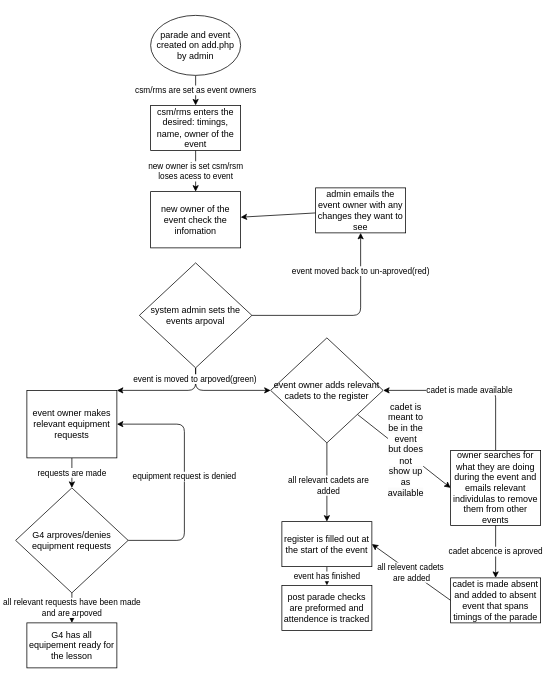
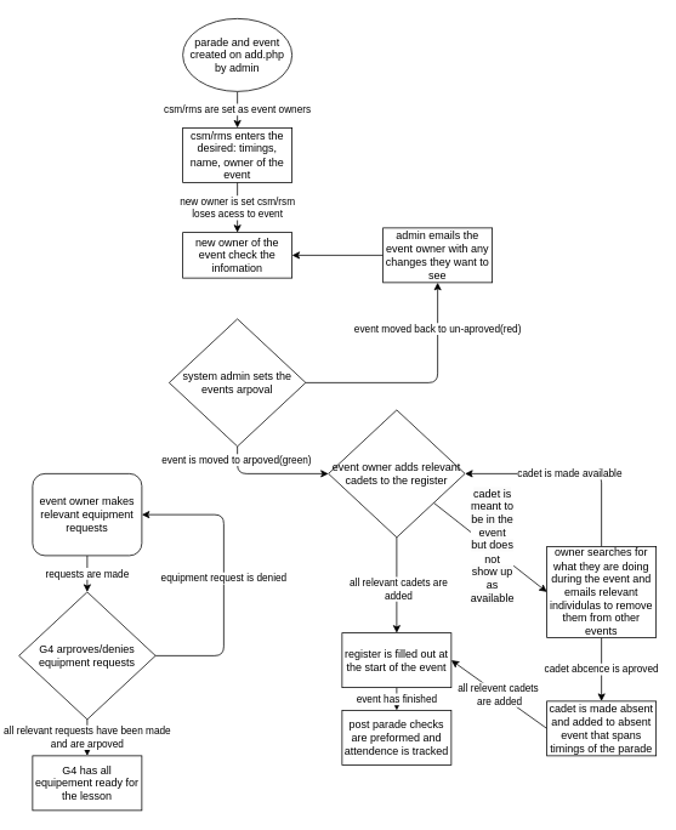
  <mxCell id="0" />
  <mxCell id="1" parent="0" />
  <mxCell id="2" value="csm/rms are set as event owners" style="edgeStyle=none;html=1;" parent="1" source="3" target="5" edge="1"><mxGeometry relative="1" as="geometry" /></mxCell>
  <mxCell id="3" value="parade and event created on add.php by admin" style="ellipse;whiteSpace=wrap;html=1;" parent="1" vertex="1"><mxGeometry x="200" y="20" width="120" height="80" as="geometry" /></mxCell>
  <mxCell id="4" value="&lt;font style=&quot;color: rgb(0, 0, 0);&quot;&gt;new owner is set csm/rsm&lt;/font&gt;&lt;div&gt;&lt;font style=&quot;color: rgb(0, 0, 0);&quot;&gt;loses acess to event&lt;/font&gt;&lt;/div&gt;" style="edgeStyle=none;html=1;" parent="1" source="5" target="6" edge="1"><mxGeometry relative="1" as="geometry" /></mxCell>
  <mxCell id="5" value="csm/rms enters the desired: timings, name, owner of the event" style="rounded=0;whiteSpace=wrap;html=1;" parent="1" vertex="1"><mxGeometry x="200" y="140" width="120" height="60" as="geometry" /></mxCell>
- <mxCell id="6" value="new owner of the event check the infomation" style="rounded=0;whiteSpace=wrap;html=1;" parent="1" vertex="1"><mxGeometry x="200" y="255" width="120" height="75" as="geometry" /></mxCell>
+ <mxCell id="6" value="new owner of the event check the infomation" style="rounded=0;whiteSpace=wrap;html=1;" parent="1" vertex="1"><mxGeometry x="200" y="255" width="120" height="50" as="geometry" /></mxCell>
  <mxCell id="7" value="" style="edgeStyle=none;html=1;entryX=0.5;entryY=1;entryDx=0;entryDy=0;exitX=1;exitY=0.5;exitDx=0;exitDy=0;" parent="1" source="12" target="14" edge="1"><mxGeometry x="0.004" relative="1" as="geometry"><mxPoint x="480" y="420" as="targetPoint" /><Array as="points"><mxPoint x="480" y="420" /></Array><mxPoint as="offset" /></mxGeometry></mxCell>
  <mxCell id="8" value="&lt;span&gt;&lt;font style=&quot;color: light-dark(rgb(0, 0, 0), rgb(255, 255, 255));&quot;&gt;event moved back to un-aproved(red)&lt;/font&gt;&lt;/span&gt;" style="edgeLabel;html=1;align=center;verticalAlign=middle;resizable=0;points=[];" parent="7" vertex="1" connectable="0"><mxGeometry x="0.608" y="1" relative="1" as="geometry"><mxPoint as="offset" /></mxGeometry></mxCell>
- <mxCell id="9" style="edgeStyle=none;html=1;entryX=1;entryY=0;entryDx=0;entryDy=0;exitX=0.5;exitY=1;exitDx=0;exitDy=0;" parent="1" source="12" target="16" edge="1"><mxGeometry relative="1" as="geometry"><Array as="points"><mxPoint x="260" y="520" /></Array></mxGeometry></mxCell>
  <mxCell id="10" style="edgeStyle=none;html=1;entryX=0;entryY=0;entryDx=0;entryDy=0;exitX=0.5;exitY=1;exitDx=0;exitDy=0;" parent="1" source="12" edge="1"><mxGeometry relative="1" as="geometry"><mxPoint x="360" y="520" as="targetPoint" /><Array as="points"><mxPoint x="260" y="520" /></Array></mxGeometry></mxCell>
  <mxCell id="11" value="&lt;span style=&quot;&quot;&gt;&lt;font style=&quot;color: rgb(0, 0, 0);&quot;&gt;event is moved to arpoved(green)&lt;/font&gt;&lt;/span&gt;" style="edgeLabel;html=1;align=center;verticalAlign=middle;resizable=0;points=[];fontColor=default;" parent="10" vertex="1" connectable="0"><mxGeometry x="-0.785" y="-2" relative="1" as="geometry"><mxPoint as="offset" /></mxGeometry></mxCell>
  <mxCell id="12" value="system admin sets the events arpoval" style="rhombus;whiteSpace=wrap;html=1;" parent="1" vertex="1"><mxGeometry x="185" y="350" width="150" height="140" as="geometry" /></mxCell>
  <mxCell id="13" style="edgeStyle=none;html=1;" parent="1" source="14" target="6" edge="1"><mxGeometry relative="1" as="geometry" /></mxCell>
  <mxCell id="14" value="admin emails the event owner with any changes they want to see" style="rounded=0;whiteSpace=wrap;html=1;" parent="1" vertex="1"><mxGeometry x="420" y="250" width="120" height="60" as="geometry" /></mxCell>
  <mxCell id="15" value="requests are made" style="edgeStyle=none;html=1;entryX=0.5;entryY=0;entryDx=0;entryDy=0;" parent="1" source="16" target="19" edge="1"><mxGeometry relative="1" as="geometry" /></mxCell>
- <mxCell id="16" value="event owner makes relevant equipment requests" style="rounded=0;whiteSpace=wrap;html=1;" parent="1" vertex="1"><mxGeometry x="35" y="520" width="120" height="90" as="geometry" /></mxCell>
+ <mxCell id="16" value="event owner makes relevant equipment requests" style="whiteSpace=wrap;html=1;rounded=1;" parent="1" vertex="1"><mxGeometry x="35" y="520" width="120" height="90" as="geometry" /></mxCell>
  <mxCell id="17" value="equipment request is denied" style="edgeStyle=none;html=1;entryX=1;entryY=0.5;entryDx=0;entryDy=0;exitX=1;exitY=0.5;exitDx=0;exitDy=0;" parent="1" source="19" target="16" edge="1"><mxGeometry relative="1" as="geometry"><Array as="points"><mxPoint x="245" y="720" /><mxPoint x="245" y="565" /></Array></mxGeometry></mxCell>
  <mxCell id="18" value="&lt;font style=&quot;color: rgb(0, 0, 0);&quot;&gt;all relevant requests have been made&lt;/font&gt;&lt;div&gt;&lt;font style=&quot;color: rgb(0, 0, 0);&quot;&gt;and are arpoved&lt;/font&gt;&lt;/div&gt;" style="edgeStyle=none;html=1;" parent="1" source="19" edge="1"><mxGeometry relative="1" as="geometry"><mxPoint x="95" y="830" as="targetPoint" /><mxPoint as="offset" /></mxGeometry></mxCell>
  <mxCell id="19" value="&lt;span&gt;&lt;font style=&quot;color: light-dark(rgb(0, 0, 0), rgb(255, 255, 255));&quot;&gt;G4 arproves/denies equipment requests&lt;/font&gt;&lt;/span&gt;" style="rhombus;whiteSpace=wrap;html=1;" parent="1" vertex="1"><mxGeometry x="20" y="650" width="150" height="140" as="geometry" /></mxCell>
  <mxCell id="20" value="G4 has all equipement ready for the lesson" style="rounded=0;whiteSpace=wrap;html=1;" parent="1" vertex="1"><mxGeometry x="35" y="830" width="120" height="60" as="geometry" /></mxCell>
  <mxCell id="21" value="&lt;span style=&quot;color: rgb(0, 0, 0); font-family: Helvetica; font-size: 12px; font-style: normal; font-variant-ligatures: normal; font-variant-caps: normal; font-weight: 400; letter-spacing: normal; orphans: 2; text-align: center; text-indent: 0px; text-transform: none; widows: 2; word-spacing: 0px; -webkit-text-stroke-width: 0px; white-space: normal; background-color: rgb(251, 251, 251); text-decoration-thickness: initial; text-decoration-style: initial; text-decoration-color: initial; display: inline !important; float: none;&quot;&gt;cadet is meant to be in the event but does not show up as available&lt;/span&gt;" style="edgeStyle=none;html=1;entryX=0;entryY=0.5;entryDx=0;entryDy=0;" parent="1" source="24" target="27" edge="1"><mxGeometry x="0.005" y="3" relative="1" as="geometry"><mxPoint as="offset" /></mxGeometry></mxCell>
  <mxCell id="22" style="edgeStyle=none;html=1;exitX=0.5;exitY=1;exitDx=0;exitDy=0;entryX=0.5;entryY=0;entryDx=0;entryDy=0;" edge="1" parent="1" source="24" target="29"><mxGeometry relative="1" as="geometry"><mxPoint x="410" y="700" as="targetPoint" /><mxPoint x="412.996" y="598.13" as="sourcePoint" /></mxGeometry></mxCell>
  <mxCell id="23" value="&lt;font style=&quot;color: rgb(0, 0, 0);&quot;&gt;all relevant cadets are&lt;/font&gt;&lt;div&gt;&lt;font style=&quot;color: rgb(0, 0, 0);&quot;&gt;added&lt;/font&gt;&lt;/div&gt;" style="edgeLabel;html=1;align=center;verticalAlign=middle;resizable=0;points=[];" vertex="1" connectable="0" parent="22"><mxGeometry x="0.061" y="1" relative="1" as="geometry"><mxPoint as="offset" /></mxGeometry></mxCell>
  <mxCell id="24" value="&lt;span&gt;&lt;font style=&quot;color: light-dark(rgb(0, 0, 0), rgb(255, 255, 255));&quot;&gt;event owner adds relevant cadets to the register&lt;/font&gt;&lt;/span&gt;" style="rhombus;whiteSpace=wrap;html=1;" parent="1" vertex="1"><mxGeometry x="360" y="450" width="150" height="140" as="geometry" /></mxCell>
  <mxCell id="25" value="cadet is made available" style="edgeStyle=none;html=1;entryX=1;entryY=0.5;entryDx=0;entryDy=0;" edge="1" parent="1" source="27" target="24"><mxGeometry relative="1" as="geometry"><Array as="points"><mxPoint x="660" y="520" /></Array></mxGeometry></mxCell>
  <mxCell id="26" value="cadet abcence is aproved" style="edgeStyle=none;html=1;" edge="1" parent="1" source="27" target="32"><mxGeometry relative="1" as="geometry" /></mxCell>
  <mxCell id="27" value="owner searches for what they are doing during the event and emails relevant individulas to remove them from other events" style="rounded=0;whiteSpace=wrap;html=1;" parent="1" vertex="1"><mxGeometry x="600" y="600" width="120" height="100" as="geometry" /></mxCell>
  <mxCell id="28" value="event has finished" style="edgeStyle=none;html=1;" edge="1" parent="1" source="29" target="30"><mxGeometry relative="1" as="geometry" /></mxCell>
  <mxCell id="29" value="register is filled out at the start of the event" style="rounded=0;whiteSpace=wrap;html=1;" vertex="1" parent="1"><mxGeometry x="375" y="695" width="120" height="60" as="geometry" /></mxCell>
  <mxCell id="30" value="post parade checks are preformed and attendence is tracked" style="rounded=0;whiteSpace=wrap;html=1;" vertex="1" parent="1"><mxGeometry x="375" y="780" width="120" height="60" as="geometry" /></mxCell>
  <mxCell id="31" value="&lt;font style=&quot;color: rgb(0, 0, 0);&quot;&gt;all relevent cadets&amp;nbsp;&lt;/font&gt;&lt;div&gt;&lt;font style=&quot;color: rgb(0, 0, 0);&quot;&gt;are added&lt;/font&gt;&lt;/div&gt;" style="edgeStyle=none;html=1;entryX=1;entryY=0.5;entryDx=0;entryDy=0;exitX=0;exitY=0.5;exitDx=0;exitDy=0;" edge="1" parent="1" source="32" target="29"><mxGeometry x="-0.01" relative="1" as="geometry"><mxPoint as="offset" /></mxGeometry></mxCell>
  <mxCell id="32" value="cadet is made absent and added to absent event that spans timings of the parade" style="rounded=0;whiteSpace=wrap;html=1;" vertex="1" parent="1"><mxGeometry x="600" y="770" width="120" height="60" as="geometry" /></mxCell>
